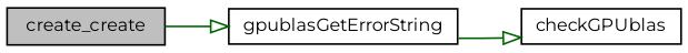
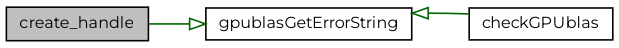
  digraph {
    fontname=Montserrat
    rankdir=LR
    node [color=black fillcolor=white fontname=Montserrat fontsize=10 shape=record style=filled]
    edge [arrowhead=onormal color=darkgreen fontname=Montserrat fontsize=10 labelfontname=Helvetica labelfontsize=10 style=solid]
-   n1 [fillcolor=grey75 fontcolor=black height=0.2 label=create_create width=0.4]
+   n1 [fillcolor=grey75 fontcolor=black height=0.2 label=create_handle width=0.4]
    n2 [height=0.2 label=gpublasGetErrorString width=0.4]
    n3 [height=0.2 label=checkGPUblas width=0.4]
    n1 -> n2
-   n2 -> n3
+   n3 -> n2
  }
